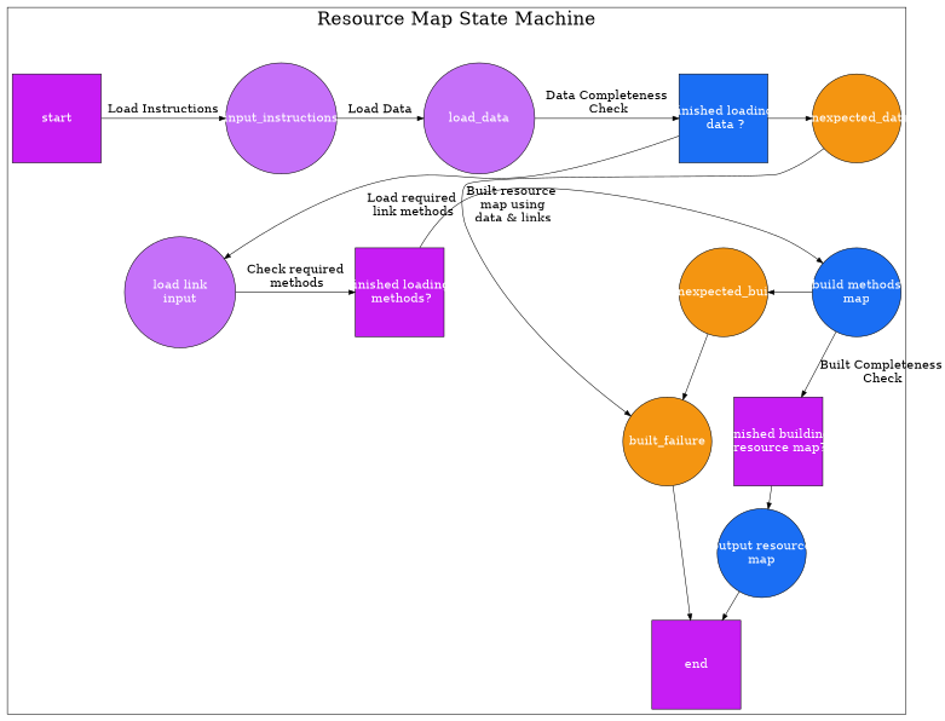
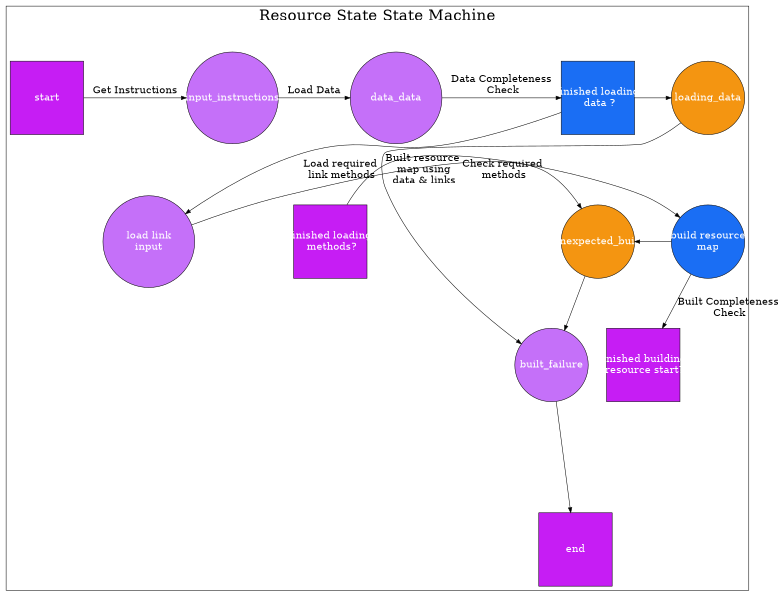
  digraph {
    nodesep=0.5
    node [fillcolor="#c61df4" fixedsize=true fontcolor=white fontsize=20 shape=circle style=filled]
    edge [fontsize=20]
    start [height=2 shape=square]
    input_instructions [fillcolor="#c570f9" height=2.5]
    n3 [fillcolor="#1a6ef4" height=2 label="finished loading\n data ?" shape=square]
-   unexpected_data [fillcolor="#f49511" height=2]
-   load_data [fillcolor="#c570f9" height=2.5]
-   n6 [fillcolor="#1a6ef4" height=2 label="build methods\nmap"]
+   unexpected_data [fillcolor="#f49511" height=2 label=loading_data]
+   load_data [fillcolor="#c570f9" height=2.5 label=data_data]
+   n6 [fillcolor="#1a6ef4" height=2 label="build resource\nmap"]
    unexpected_built [fillcolor="#f49511" height=2]
    n8 [height=2 label="finished loading\n methods?" shape=square]
    n9 [fillcolor="#c570f9" height=2.5 label="load link\ninput"]
-   n10 [height=2 label="finished building\n resource map?" shape=square]
-   n11 [fillcolor="#1a6ef4" height=2 label="output resource\nmap"]
+   n10 [height=2 label="finished building\n resource start?" shape=square]
    end [height=2 shape=square]
-   built_failure [fillcolor="#f49511" height=2]
+   built_failure [fillcolor="#c570f9" height=2]
    subgraph cluster_1 {
      fontsize=30
-     label="Resource Map State Machine"
+     label="Resource State State Machine"
      n10
-     n11
      end
      built_failure
      subgraph sub_2 {
        fontsize=30
        label="Resource Map State Machine"
        rank=same
        start
        input_instructions
        n3
        unexpected_data
        load_data
      }
      subgraph sub_3 {
        fontsize=30
        label="Resource Map State Machine"
        rank=same
        n6
        unexpected_built
        n8
        n9
      }
    }
-   start -> input_instructions [label="Load Instructions"]
+   start -> input_instructions [label="Get Instructions"]
    input_instructions -> load_data [label="Load Data"]
    n3 -> unexpected_data
    n3 -> n9 [label="Load required\n link methods"]
    unexpected_data -> built_failure
    load_data -> n3 [label="Data Completeness\n Check"]
    n6 -> unexpected_built
    n6 -> n10 [label="Built Completeness\n Check"]
    unexpected_built -> built_failure
    n8 -> n6 [label="Built resource\n map using\n data & links"]
-   n9 -> n8 [label="Check required\n methods"]
-   n10 -> n11
-   n11 -> end
+   n9 -> unexpected_built [label="Check required\n methods"]
    built_failure -> end
  }
